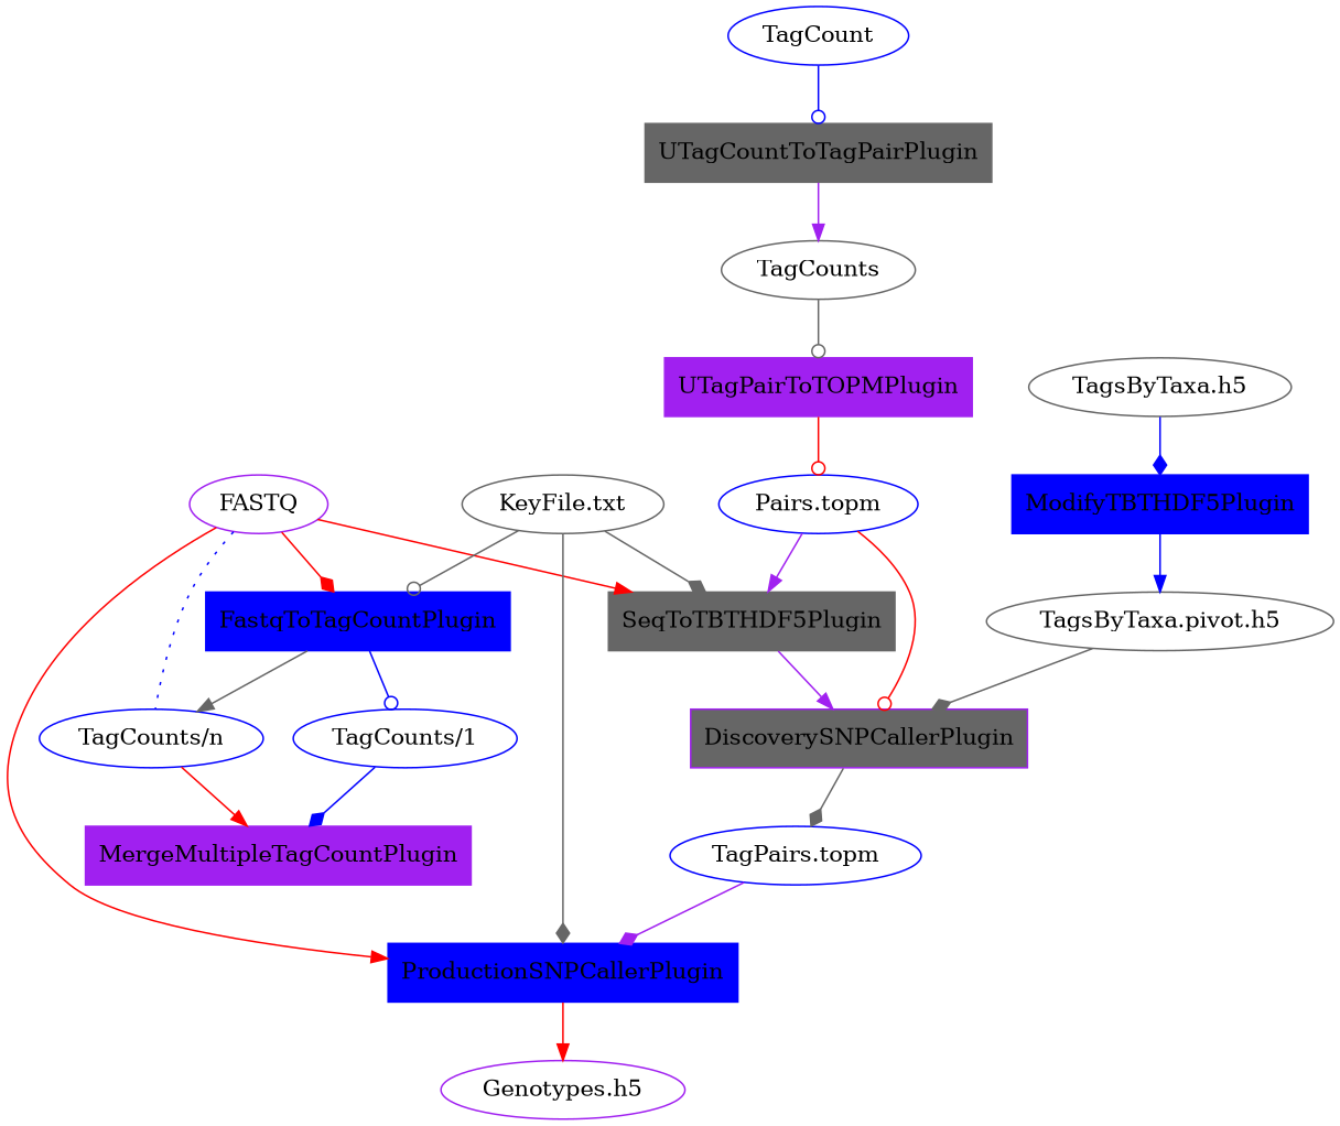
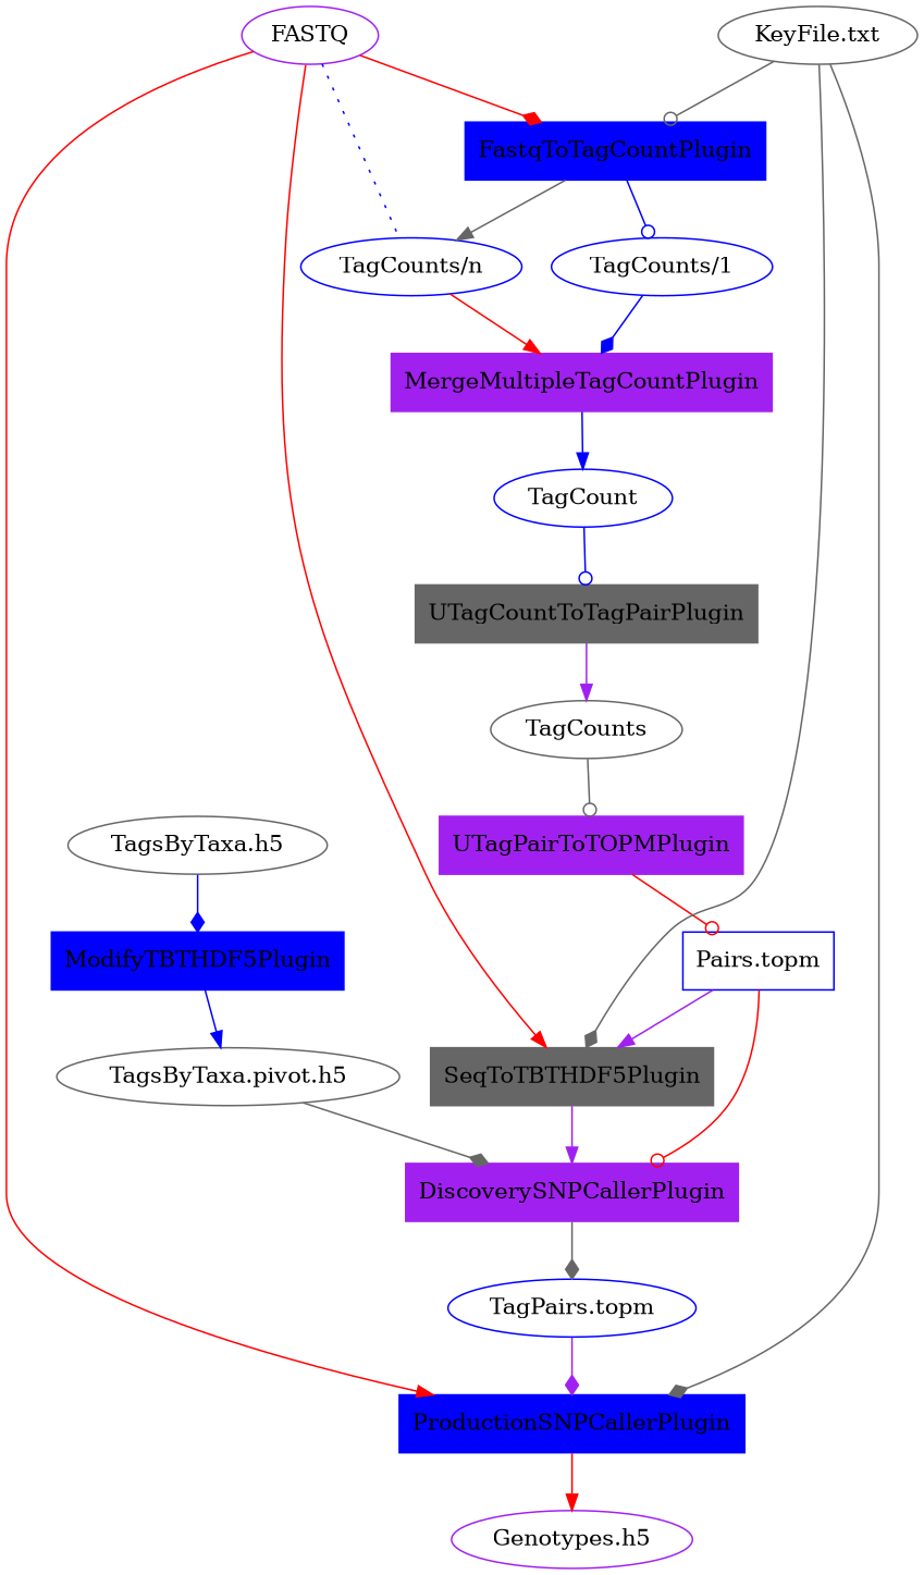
  digraph {
    fontname="DejaVu Serif"
    node [color=blue fontname="DejaVu Serif"]
    edge [arrowhead=normal color=blue fontname="DejaVu Serif"]
    FastqToTagCountPlugin [shape=box style=filled]
    MergeMultipleTagCountPlugin [color=purple shape=box style=filled]
    UTagCountToTagPairPlugin [color=gray40 shape=box style=filled]
    UTagPairToTOPMPlugin [color=purple shape=box style=filled]
    SeqToTBTHDF5Plugin [color=gray40 shape=box style=filled]
    ModifyTBTHDF5Plugin [shape=box style=filled]
-   DiscoverySNPCallerPlugin [color=purple shape=box style=filled fillcolor=gray40]
+   DiscoverySNPCallerPlugin [color=purple shape=box style=filled]
    ProductionSNPCallerPlugin [shape=box style=filled]
    "TagCounts/1"
    "TagCounts/n"
    TagCount
    n12 [color=gray40 label=TagCounts]
-   "Pairs.topm"
+   "Pairs.topm" [shape=box]
    "TagsByTaxa.pivot.h5" [color=gray40]
    n15 [label="TagPairs.topm"]
    "Genotypes.h5" [color=purple]
    "TagsByTaxa.h5" [color=gray40]
    FASTQ [color=purple]
    "KeyFile.txt" [color=gray40]
    subgraph sub_1 {
      FastqToTagCountPlugin
      MergeMultipleTagCountPlugin
      UTagCountToTagPairPlugin
      UTagPairToTOPMPlugin
      SeqToTBTHDF5Plugin
      ModifyTBTHDF5Plugin
      DiscoverySNPCallerPlugin
      ProductionSNPCallerPlugin
    }
    subgraph sub_2 {
      rank=same
      "TagCounts/1"
      "TagCounts/n"
    }
    FastqToTagCountPlugin -> "TagCounts/1" [arrowhead=odot]
    FastqToTagCountPlugin -> "TagCounts/n" [color=gray40]
+   MergeMultipleTagCountPlugin -> TagCount
    UTagCountToTagPairPlugin -> n12 [color=purple]
    UTagPairToTOPMPlugin -> "Pairs.topm" [arrowhead=odot color=red]
    SeqToTBTHDF5Plugin -> DiscoverySNPCallerPlugin [color=purple]
    ModifyTBTHDF5Plugin -> "TagsByTaxa.pivot.h5"
    DiscoverySNPCallerPlugin -> n15 [arrowhead=diamond color=gray40]
    ProductionSNPCallerPlugin -> "Genotypes.h5" [color=red]
    "TagCounts/1" -> MergeMultipleTagCountPlugin [arrowhead=diamond]
    "TagCounts/n" -> MergeMultipleTagCountPlugin [color=red]
    TagCount -> UTagCountToTagPairPlugin [arrowhead=odot]
    n12 -> UTagPairToTOPMPlugin [arrowhead=odot color=gray40]
    "Pairs.topm" -> SeqToTBTHDF5Plugin [color=purple]
    "Pairs.topm" -> DiscoverySNPCallerPlugin [arrowhead=odot color=red]
    "TagsByTaxa.pivot.h5" -> DiscoverySNPCallerPlugin [arrowhead=diamond color=gray40]
    n15 -> ProductionSNPCallerPlugin [arrowhead=diamond color=purple]
    "TagsByTaxa.h5" -> ModifyTBTHDF5Plugin [arrowhead=diamond]
    FASTQ -> FastqToTagCountPlugin [arrowhead=diamond color=red]
    FASTQ -> SeqToTBTHDF5Plugin [color=red]
    FASTQ -> ProductionSNPCallerPlugin [color=red]
    FASTQ -> "TagCounts/n" [dir=none style=dotted arrowhead=""]
    "KeyFile.txt" -> FastqToTagCountPlugin [arrowhead=odot color=gray40]
    "KeyFile.txt" -> SeqToTBTHDF5Plugin [arrowhead=diamond color=gray40]
    "KeyFile.txt" -> ProductionSNPCallerPlugin [arrowhead=diamond color=gray40]
  }
